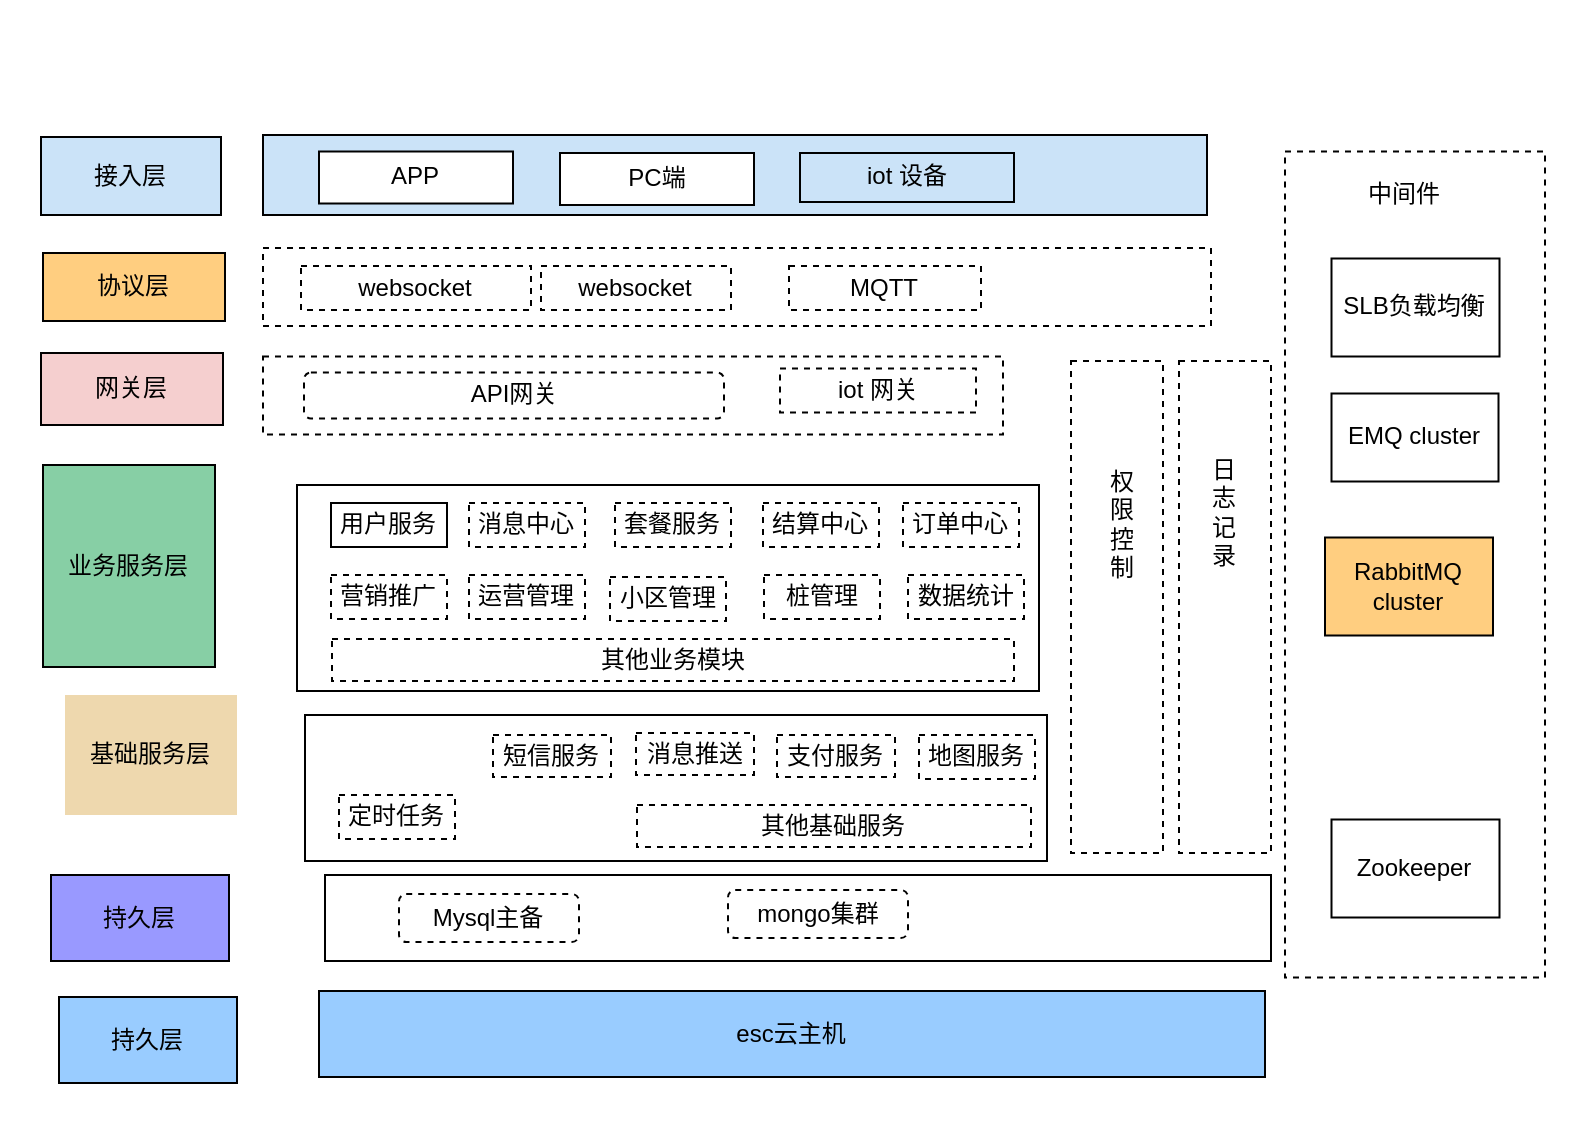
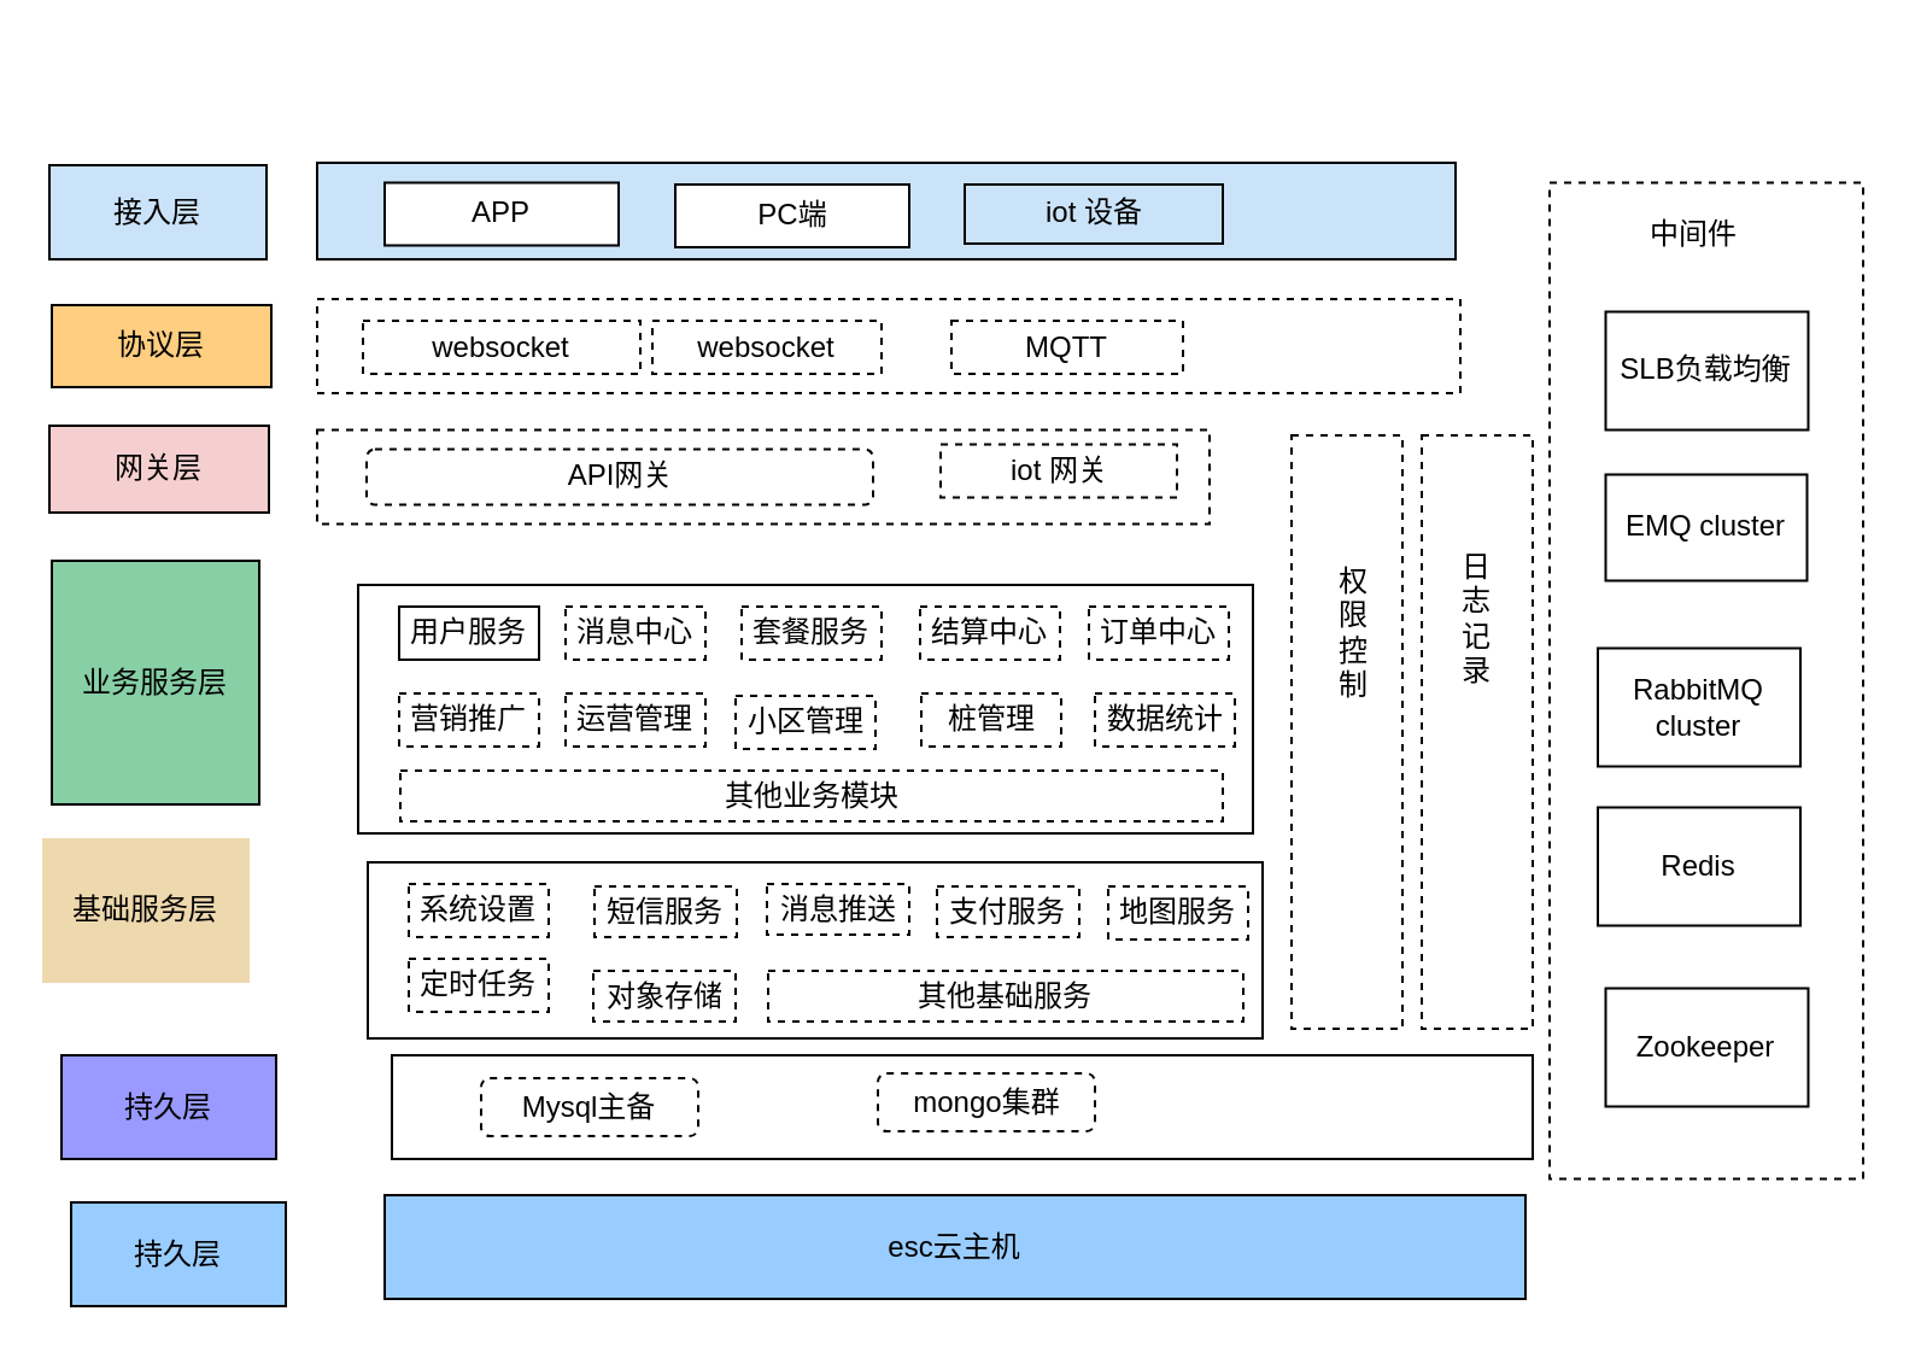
  <mxCell id="0" />
  <mxCell id="1" parent="0" />
  <mxCell id="2" value="" style="rounded=0;whiteSpace=wrap;html=1;dashed=1;gradientColor=#ffffff;" vertex="1" parent="1"><mxGeometry x="535" y="180" width="46" height="246" as="geometry" /></mxCell>
  <mxCell id="3" value="" style="rounded=0;whiteSpace=wrap;html=1;dashed=1;gradientColor=#ffffff;" vertex="1" parent="1"><mxGeometry x="589" y="180" width="46" height="246" as="geometry" /></mxCell>
  <mxCell id="4" value="" style="rounded=0;whiteSpace=wrap;html=1;dashed=1;gradientColor=#ffffff;" vertex="1" parent="1"><mxGeometry x="642" y="75.25" width="130" height="413" as="geometry" /></mxCell>
  <mxCell id="5" value="接入层" style="rounded=0;whiteSpace=wrap;html=1;fillColor=#cbe3f8;" vertex="1" parent="1"><mxGeometry x="20" y="68" width="90" height="39" as="geometry" /></mxCell>
  <mxCell id="6" value="" style="rounded=0;whiteSpace=wrap;html=1;fillColor=#CBE3F8;" vertex="1" parent="1"><mxGeometry x="131" y="67" width="472" height="40" as="geometry" /></mxCell>
  <mxCell id="7" value="网关层" style="rounded=0;whiteSpace=wrap;html=1;fillColor=#f5cfcf;" vertex="1" parent="1"><mxGeometry x="20" y="176" width="91" height="36" as="geometry" /></mxCell>
  <mxCell id="8" value="" style="rounded=0;whiteSpace=wrap;html=1;dashed=1;" vertex="1" parent="1"><mxGeometry x="131" y="177.75" width="370" height="39" as="geometry" /></mxCell>
  <mxCell id="9" value="" style="rounded=0;whiteSpace=wrap;html=1;" vertex="1" parent="1"><mxGeometry x="162" y="437" width="473" height="43" as="geometry" /></mxCell>
  <mxCell id="10" value="持久层" style="rounded=0;whiteSpace=wrap;html=1;fillColor=#9999ff;" vertex="1" parent="1"><mxGeometry x="25" y="437" width="89" height="43" as="geometry" /></mxCell>
  <mxCell id="11" value="Mysql主备" style="rounded=1;whiteSpace=wrap;html=1;dashed=1;" vertex="1" parent="1"><mxGeometry x="199" y="446.5" width="90" height="24" as="geometry" /></mxCell>
  <mxCell id="12" value="mongo集群" style="rounded=1;whiteSpace=wrap;html=1;dashed=1;" vertex="1" parent="1"><mxGeometry x="363.5" y="444.5" width="90" height="24" as="geometry" /></mxCell>
  <mxCell id="13" value="EMQ cluster" style="rounded=0;whiteSpace=wrap;html=1;" vertex="1" parent="1"><mxGeometry x="665.25" y="196.25" width="83.5" height="44" as="geometry" /></mxCell>
- <mxCell id="14" value="RabbitMQ cluster" style="rounded=0;whiteSpace=wrap;html=1;fillColor=#ffce80;" vertex="1" parent="1"><mxGeometry x="662" y="268.25" width="84" height="49" as="geometry" /></mxCell>
+ <mxCell id="14" value="RabbitMQ cluster" style="rounded=0;whiteSpace=wrap;html=1;" vertex="1" parent="1"><mxGeometry x="662" y="268.25" width="84" height="49" as="geometry" /></mxCell>
  <mxCell id="15" value="" style="rounded=0;whiteSpace=wrap;html=1;" vertex="1" parent="1"><mxGeometry x="148" y="242" width="371" height="103" as="geometry" /></mxCell>
  <mxCell id="16" value="iot 网关" style="rounded=0;whiteSpace=wrap;html=1;gradientColor=#ffffff;dashed=1;" vertex="1" parent="1"><mxGeometry x="389.5" y="183.75" width="98" height="22" as="geometry" /></mxCell>
  <mxCell id="17" value="业务服务层" style="rounded=0;whiteSpace=wrap;html=1;fillColor=#87cfa5;" vertex="1" parent="1"><mxGeometry x="21" y="232" width="86" height="101" as="geometry" /></mxCell>
  <mxCell id="18" value="iot 设备" style="rounded=0;whiteSpace=wrap;html=1;fillColor=#cbe3f8;" vertex="1" parent="1"><mxGeometry x="399.5" y="76" width="107" height="24.5" as="geometry" /></mxCell>
  <mxCell id="19" value="" style="shape=link;endArrow=classic;startArrow=classic;html=1;strokeColor=none;" edge="1" parent="1"><mxGeometry width="50" height="50" relative="1" as="geometry"><mxPoint x="48" y="85" as="sourcePoint" /><mxPoint x="48" y="20" as="targetPoint" /><Array as="points"><mxPoint x="48" y="47" /></Array></mxGeometry></mxCell>
  <mxCell id="20" value="API网关" style="rounded=1;whiteSpace=wrap;html=1;dashed=1;" vertex="1" parent="1"><mxGeometry x="151.5" y="185.75" width="210" height="23" as="geometry" /></mxCell>
  <mxCell id="21" value="用户服务" style="rounded=0;whiteSpace=wrap;html=1;dashed=0;gradientColor=#ffffff;" vertex="1" parent="1"><mxGeometry x="165" y="251" width="58" height="22" as="geometry" /></mxCell>
  <mxCell id="22" value="订单中心" style="rounded=0;whiteSpace=wrap;html=1;dashed=1;gradientColor=#ffffff;" vertex="1" parent="1"><mxGeometry x="451" y="251" width="58" height="22" as="geometry" /></mxCell>
  <mxCell id="23" value="结算中心" style="rounded=0;whiteSpace=wrap;html=1;dashed=1;gradientColor=#ffffff;" vertex="1" parent="1"><mxGeometry x="381" y="251" width="58" height="22" as="geometry" /></mxCell>
  <mxCell id="24" value="用户中心" style="rounded=0;whiteSpace=wrap;html=1;dashed=1;gradientColor=#ffffff;" vertex="1" parent="1"><mxGeometry x="388" y="366" width="58" height="22" as="geometry" /></mxCell>
  <mxCell id="25" value="营销推广" style="rounded=0;whiteSpace=wrap;html=1;dashed=1;gradientColor=#ffffff;" vertex="1" parent="1"><mxGeometry x="165" y="287" width="58" height="22" as="geometry" /></mxCell>
  <mxCell id="26" value="运营管理" style="rounded=0;whiteSpace=wrap;html=1;dashed=1;gradientColor=#ffffff;" vertex="1" parent="1"><mxGeometry x="234" y="287" width="58" height="22" as="geometry" /></mxCell>
  <mxCell id="27" value="消息中心" style="rounded=0;whiteSpace=wrap;html=1;dashed=1;gradientColor=#ffffff;" vertex="1" parent="1"><mxGeometry x="234" y="251" width="58" height="22" as="geometry" /></mxCell>
  <mxCell id="28" value="数据统计" style="rounded=0;whiteSpace=wrap;html=1;dashed=1;gradientColor=#ffffff;" vertex="1" parent="1"><mxGeometry x="453.5" y="287" width="58" height="22" as="geometry" /></mxCell>
  <mxCell id="29" value="套餐服务" style="rounded=0;whiteSpace=wrap;html=1;dashed=1;gradientColor=#ffffff;" vertex="1" parent="1"><mxGeometry x="307" y="251" width="58" height="22" as="geometry" /></mxCell>
- <mxCell id="30" value="基础服务层" style="rounded=0;whiteSpace=wrap;html=1;fillColor=#eed8ae;strokeColor=none;" vertex="1" parent="1"><mxGeometry x="32" y="347" width="86" height="60" as="geometry" /></mxCell>
+ <mxCell id="30" value="基础服务层" style="rounded=0;whiteSpace=wrap;html=1;fillColor=#eed8ae;strokeColor=none;" vertex="1" parent="1"><mxGeometry x="17" y="347" width="86" height="60" as="geometry" /></mxCell>
  <mxCell id="31" value="" style="rounded=0;whiteSpace=wrap;html=1;" vertex="1" parent="1"><mxGeometry x="152" y="357" width="371" height="73" as="geometry" /></mxCell>
+ <mxCell id="32" value="系统设置" style="rounded=0;whiteSpace=wrap;html=1;dashed=1;gradientColor=#ffffff;" vertex="1" parent="1"><mxGeometry x="169" y="366" width="58" height="22" as="geometry" /></mxCell>
  <mxCell id="33" value="小区管理" style="rounded=0;whiteSpace=wrap;html=1;dashed=1;gradientColor=#ffffff;" vertex="1" parent="1"><mxGeometry x="304.5" y="288" width="58" height="22" as="geometry" /></mxCell>
  <mxCell id="34" value="短信服务" style="rounded=0;whiteSpace=wrap;html=1;dashed=1;gradientColor=#ffffff;" vertex="1" parent="1"><mxGeometry x="246" y="367" width="59" height="21" as="geometry" /></mxCell>
  <mxCell id="35" value="支付服务" style="rounded=0;whiteSpace=wrap;html=1;dashed=1;gradientColor=#ffffff;" vertex="1" parent="1"><mxGeometry x="388" y="367" width="59" height="21" as="geometry" /></mxCell>
  <mxCell id="36" value="消息推送" style="rounded=0;whiteSpace=wrap;html=1;dashed=1;gradientColor=#ffffff;" vertex="1" parent="1"><mxGeometry x="317.5" y="366" width="59" height="21" as="geometry" /></mxCell>
  <mxCell id="37" value="其他基础服务" style="rounded=0;whiteSpace=wrap;html=1;dashed=1;gradientColor=#ffffff;" vertex="1" parent="1"><mxGeometry x="318" y="402" width="197" height="21" as="geometry" /></mxCell>
  <mxCell id="38" value="协议层" style="rounded=0;whiteSpace=wrap;html=1;fillColor=#ffce80;" vertex="1" parent="1"><mxGeometry x="21" y="126" width="91" height="34" as="geometry" /></mxCell>
  <mxCell id="39" value="" style="rounded=0;whiteSpace=wrap;html=1;dashed=1;" vertex="1" parent="1"><mxGeometry x="131" y="123.5" width="474" height="39" as="geometry" /></mxCell>
  <mxCell id="40" value="websocket" style="rounded=0;whiteSpace=wrap;html=1;gradientColor=#ffffff;dashed=1;" vertex="1" parent="1"><mxGeometry x="270" y="132.5" width="95" height="22" as="geometry" /></mxCell>
  <mxCell id="41" value="MQTT" style="rounded=0;whiteSpace=wrap;html=1;gradientColor=#ffffff;dashed=1;" vertex="1" parent="1"><mxGeometry x="394" y="132.5" width="96" height="22" as="geometry" /></mxCell>
  <mxCell id="42" value="桩管理" style="rounded=0;whiteSpace=wrap;html=1;dashed=1;gradientColor=#ffffff;" vertex="1" parent="1"><mxGeometry x="381.5" y="287" width="58" height="22" as="geometry" /></mxCell>
+ <mxCell id="43" value="对象存储" style="rounded=0;whiteSpace=wrap;html=1;dashed=1;gradientColor=#ffffff;" vertex="1" parent="1"><mxGeometry x="245.5" y="402" width="59" height="21" as="geometry" /></mxCell>
  <mxCell id="44" value="其他业务模块" style="rounded=0;whiteSpace=wrap;html=1;dashed=1;gradientColor=#ffffff;" vertex="1" parent="1"><mxGeometry x="165.5" y="319" width="341" height="21" as="geometry" /></mxCell>
  <mxCell id="45" value="定时任务" style="rounded=0;whiteSpace=wrap;html=1;dashed=1;gradientColor=#ffffff;" vertex="1" parent="1"><mxGeometry x="169" y="397" width="58" height="22" as="geometry" /></mxCell>
  <mxCell id="46" value="中间件" style="text;html=1;strokeColor=none;fillColor=none;align=center;verticalAlign=middle;whiteSpace=wrap;rounded=0;dashed=1;" vertex="1" parent="1"><mxGeometry x="682" y="87" width="40" height="20" as="geometry" /></mxCell>
  <mxCell id="47" value="Zookeeper" style="rounded=0;whiteSpace=wrap;html=1;" vertex="1" parent="1"><mxGeometry x="665.25" y="409.25" width="84" height="49" as="geometry" /></mxCell>
+ <mxCell id="48" value="Redis" style="rounded=0;whiteSpace=wrap;html=1;" vertex="1" parent="1"><mxGeometry x="662" y="334.25" width="84" height="49" as="geometry" /></mxCell>
  <mxCell id="49" value="SLB负载均衡" style="rounded=0;whiteSpace=wrap;html=1;" vertex="1" parent="1"><mxGeometry x="665.25" y="128.75" width="84" height="49" as="geometry" /></mxCell>
  <mxCell id="50" value="地图服务" style="rounded=0;whiteSpace=wrap;html=1;dashed=1;gradientColor=#ffffff;" vertex="1" parent="1"><mxGeometry x="459" y="367" width="58" height="22" as="geometry" /></mxCell>
  <mxCell id="51" value="日&lt;br&gt;志&lt;br&gt;记&lt;br&gt;录" style="text;html=1;strokeColor=none;fillColor=none;align=center;verticalAlign=middle;whiteSpace=wrap;rounded=0;dashed=1;" vertex="1" parent="1"><mxGeometry x="592" y="149" width="40" height="214" as="geometry" /></mxCell>
  <mxCell id="52" value="权&lt;br&gt;限&lt;br&gt;控&lt;br&gt;制" style="text;html=1;strokeColor=none;fillColor=none;align=center;verticalAlign=middle;whiteSpace=wrap;rounded=0;dashed=1;" vertex="1" parent="1"><mxGeometry x="541" y="155" width="40" height="214" as="geometry" /></mxCell>
  <mxCell id="53" value="websocket" style="rounded=0;whiteSpace=wrap;html=1;gradientColor=#ffffff;dashed=1;" vertex="1" parent="1"><mxGeometry x="150" y="132.5" width="115" height="22" as="geometry" /></mxCell>
  <mxCell id="54" value="&lt;span style=&quot;background-color: rgb(153 , 204 , 255)&quot;&gt;持久层&lt;/span&gt;" style="rounded=0;whiteSpace=wrap;html=1;fillColor=#99ccff;" vertex="1" parent="1"><mxGeometry x="29" y="498" width="89" height="43" as="geometry" /></mxCell>
  <mxCell id="55" value="esc云主机" style="rounded=0;whiteSpace=wrap;html=1;fillColor=#99CCFF;" vertex="1" parent="1"><mxGeometry x="159" y="495" width="473" height="43" as="geometry" /></mxCell>
  <mxCell id="56" value="&lt;span&gt;APP&lt;/span&gt;" style="rounded=0;whiteSpace=wrap;html=1;" vertex="1" parent="1"><mxGeometry x="159" y="75.25" width="97" height="26" as="geometry" /></mxCell>
  <mxCell id="57" value="PC端" style="rounded=0;whiteSpace=wrap;html=1;" vertex="1" parent="1"><mxGeometry x="279.5" y="76" width="97" height="26" as="geometry" /></mxCell>
